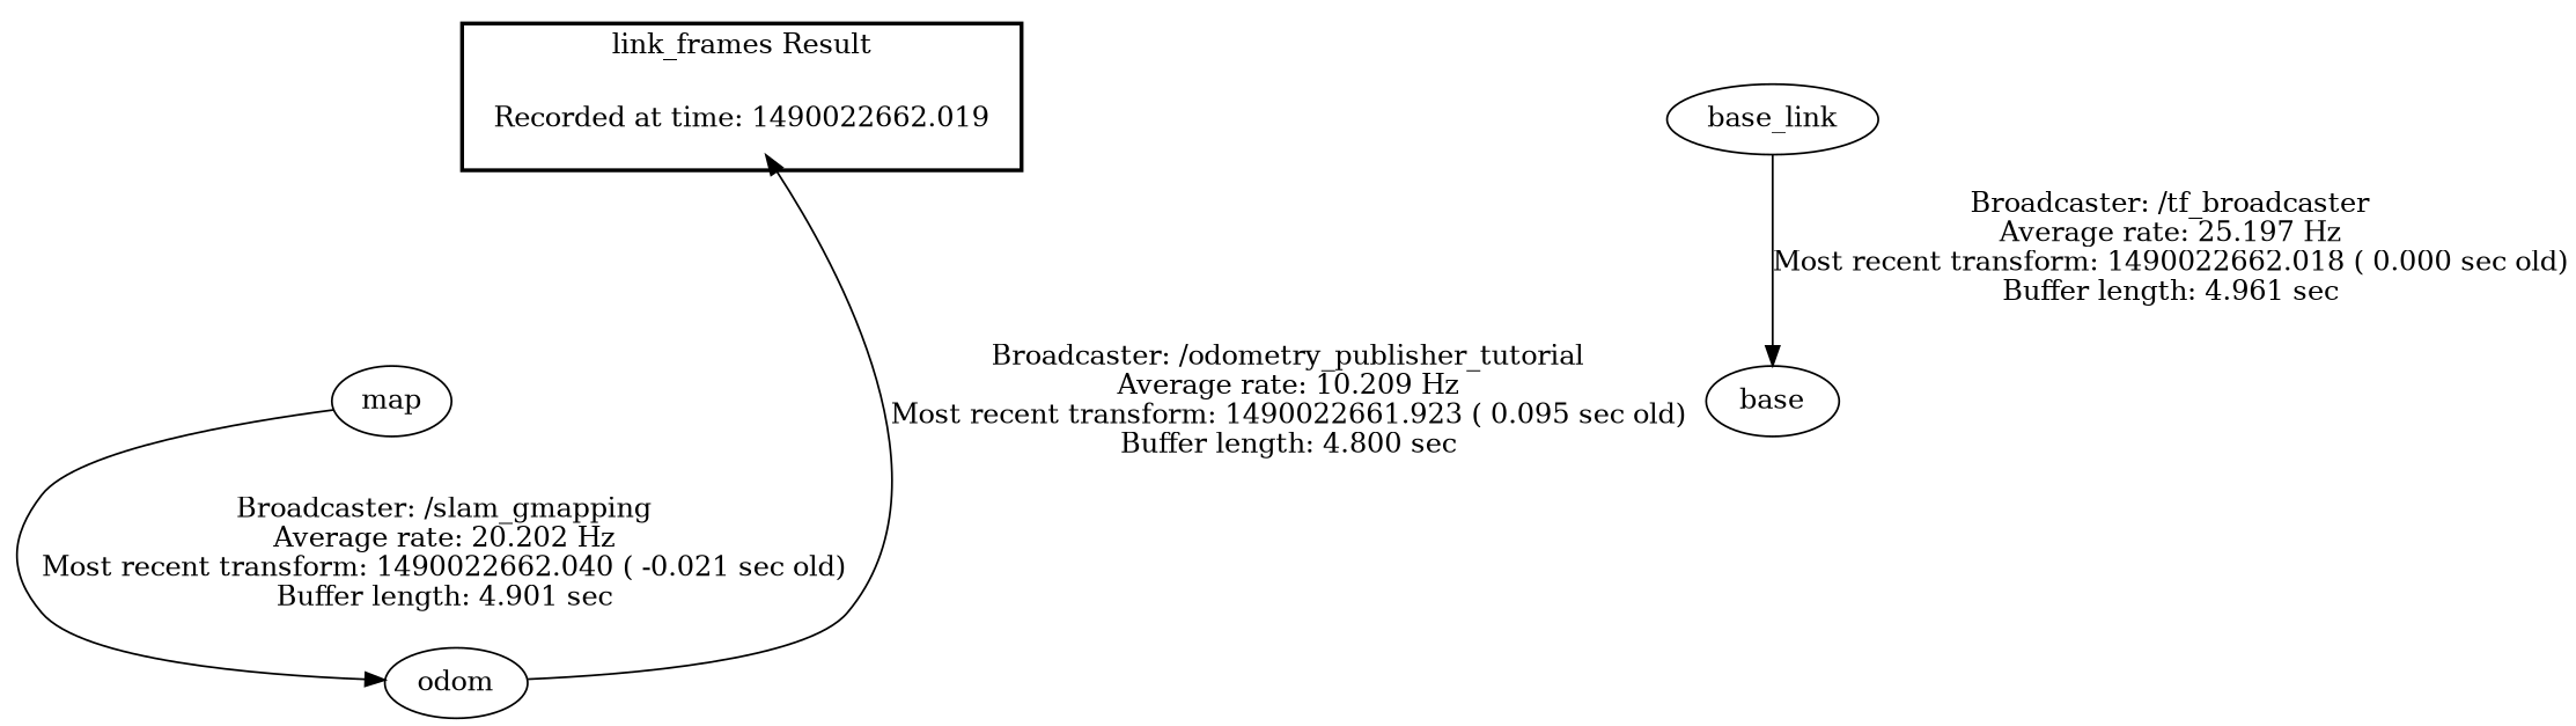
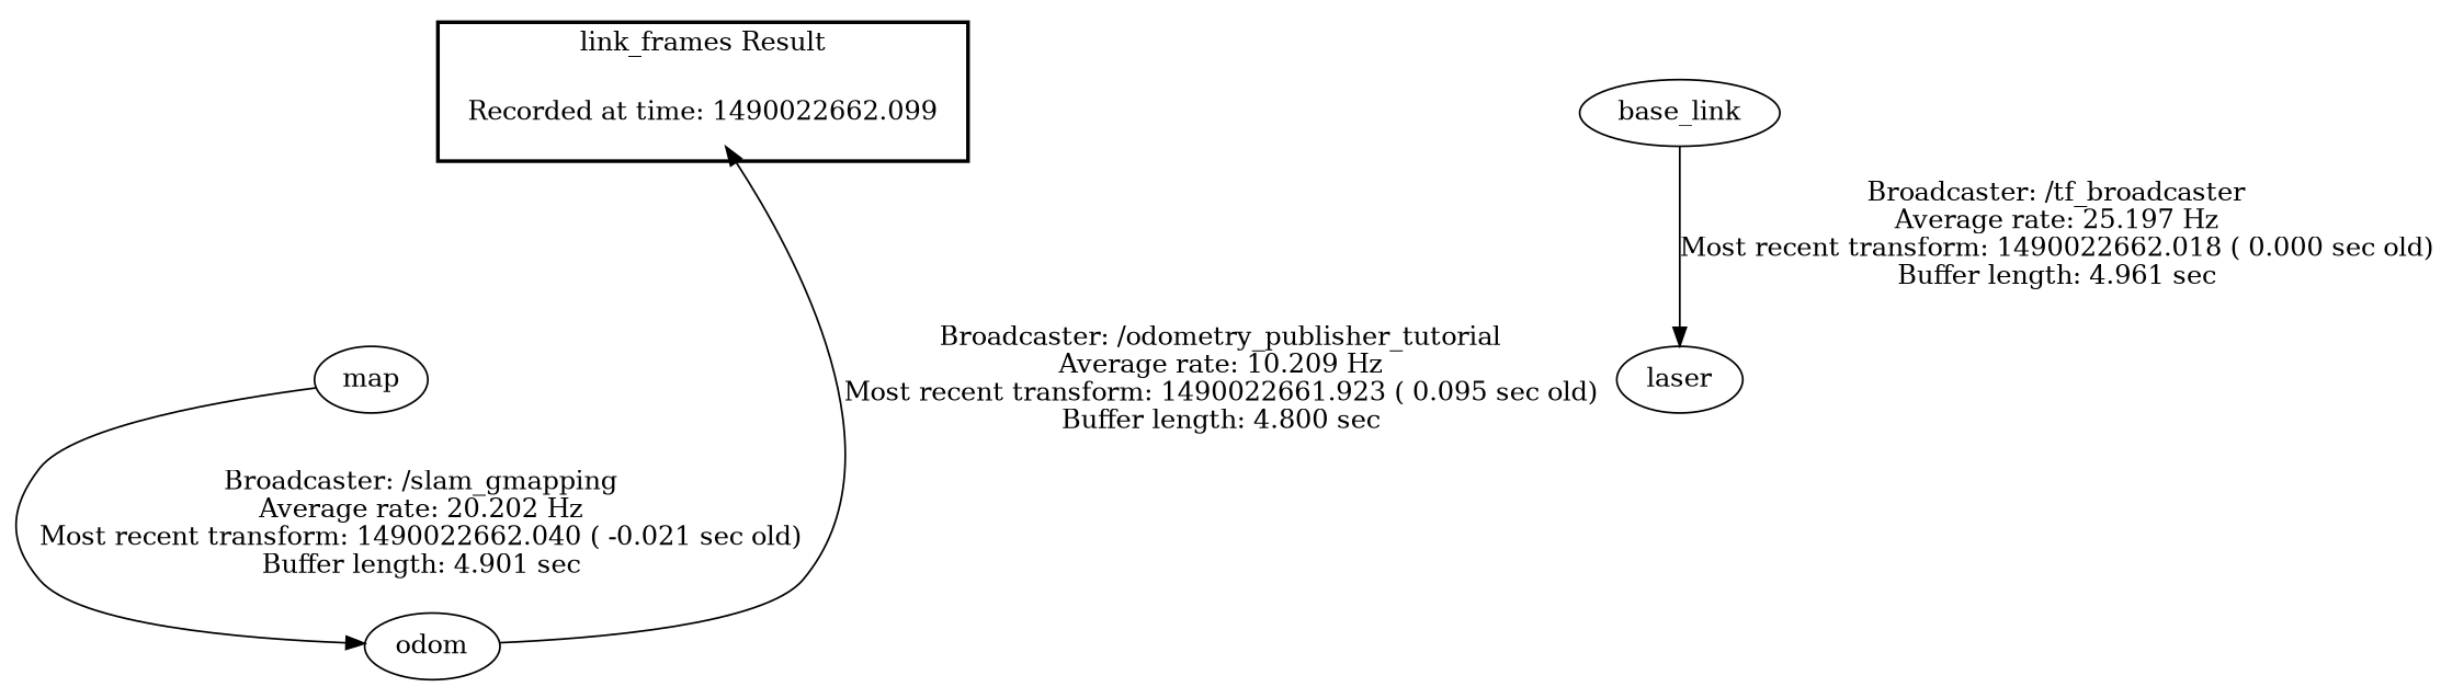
  digraph {
-   "Recorded at time: 1490022662.019" [shape=plaintext]
+   "Recorded at time: 1490022662.019" [shape=plaintext label="Recorded at time: 1490022662.099"]
    map
    base_link
-   laser [label=base]
+   laser
    odom
    subgraph cluster_1 {
      color=black
      label="link_frames Result"
      style=bold
      "Recorded at time: 1490022662.019"
    }
    "Recorded at time: 1490022662.019" -> map [style=invis]
    map -> odom [label="Broadcaster: /slam_gmapping\nAverage rate: 20.202 Hz\nMost recent transform: 1490022662.040 ( -0.021 sec old)\nBuffer length: 4.901 sec\n"]
    base_link -> laser [label="Broadcaster: /tf_broadcaster\nAverage rate: 25.197 Hz\nMost recent transform: 1490022662.018 ( 0.000 sec old)\nBuffer length: 4.961 sec\n"]
    odom -> "Recorded at time: 1490022662.019" [label="Broadcaster: /odometry_publisher_tutorial\nAverage rate: 10.209 Hz\nMost recent transform: 1490022661.923 ( 0.095 sec old)\nBuffer length: 4.800 sec\n"]
  }
